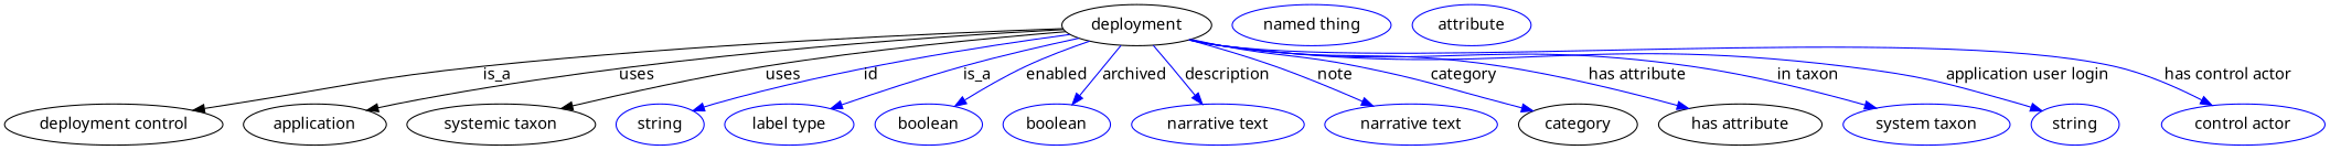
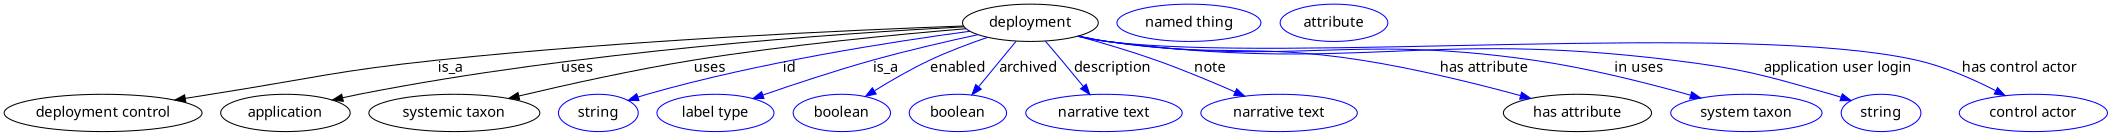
  digraph {
    fontname="Noto Sans"
    node [fontname="Noto Sans" color=blue]
    edge [fontname="Noto Sans" color=blue style=solid]
    n1 [height=0.5 label=deployment width=1.8234 color=""]
    n2 [height=0.5 label="deployment control" width=2.6539 color=""]
    application [height=0.5 width=1.7332 color=""]
    n4 [height=0.5 label="systemic taxon" width=2.2929 color=""]
    n5 [height=0.5 label=string width=1.0652]
    n6 [height=0.5 label="label type" width=1.5707]
    n7 [height=0.5 label=boolean width=1.2999]
    n8 [height=0.5 label=boolean width=1.2999]
    n9 [height=0.5 label="narrative text" width=2.0943]
    n10 [height=0.5 label="narrative text" width=2.0943]
-   category [height=0.5 width=1.4443 color=""]
    "has attribute" [height=0.5 width=1.9859 color=""]
    n13 [height=0.5 label="system taxon" width=2.022]
    n14 [height=0.5 label=string width=1.0652]
    n15 [height=0.5 label="control actor" width=1.9859]
    n16 [height=0.5 label="named thing" width=1.9318]
    n17 [height=0.5 label=attribute width=1.4443]
    n1 -> n2 [label=is_a color="" style=""]
    n1 -> application [label=uses color="" style=""]
    n1 -> n4 [label=uses color="" style=""]
    n1 -> n5 [label=id]
    n1 -> n6 [label=is_a]
    n1 -> n7 [label=enabled]
    n1 -> n8 [label=archived]
    n1 -> n9 [label=description]
    n1 -> n10 [label=note]
-   n1 -> category [label=category]
    n1 -> "has attribute" [label="has attribute"]
-   n1 -> n13 [label="in taxon"]
+   n1 -> n13 [label="in uses"]
    n1 -> n14 [label="application user login"]
    n1 -> n15 [label="has control actor"]
  }
